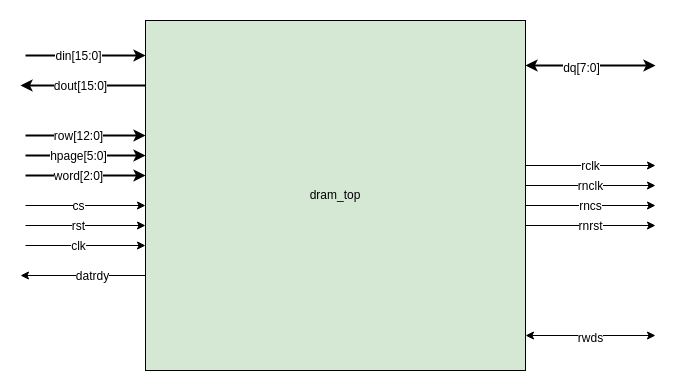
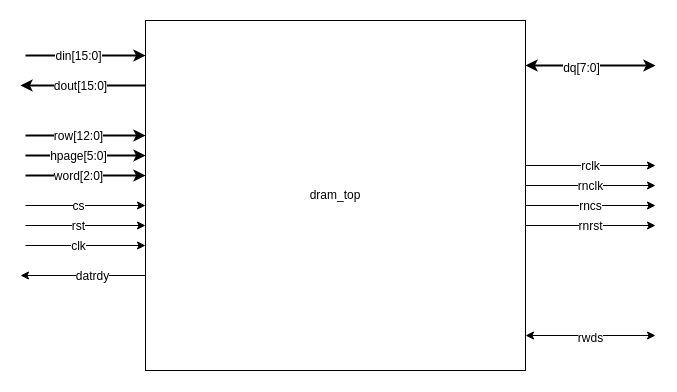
  <mxCell id="0" />
  <mxCell id="1" parent="0" />
- <mxCell id="2" value="dram_top" style="rounded=0;whiteSpace=wrap;html=1;fillColor=#d5e8d4;" vertex="1" parent="1"><mxGeometry x="145" y="20" width="380" height="350" as="geometry" /></mxCell>
+ <mxCell id="2" value="dram_top" style="rounded=0;whiteSpace=wrap;html=1;" vertex="1" parent="1"><mxGeometry x="145" y="20" width="380" height="350" as="geometry" /></mxCell>
  <mxCell id="3" value="" style="endArrow=classic;html=1;strokeWidth=1;" edge="1" parent="1"><mxGeometry width="50" height="50" relative="1" as="geometry"><mxPoint x="525" y="165" as="sourcePoint" /><mxPoint x="655" y="165" as="targetPoint" /></mxGeometry></mxCell>
  <mxCell id="4" value="rclk" style="text;html=1;align=center;verticalAlign=middle;resizable=0;points=[];labelBackgroundColor=#ffffff;" vertex="1" connectable="0" parent="3"><mxGeometry x="-0.308" relative="1" as="geometry"><mxPoint x="19.86" as="offset" /></mxGeometry></mxCell>
  <mxCell id="5" value="" style="endArrow=classic;html=1;strokeWidth=1;" edge="1" parent="1"><mxGeometry width="50" height="50" relative="1" as="geometry"><mxPoint x="525" y="185" as="sourcePoint" /><mxPoint x="655" y="185" as="targetPoint" /></mxGeometry></mxCell>
  <mxCell id="6" value="rnclk" style="text;html=1;align=center;verticalAlign=middle;resizable=0;points=[];labelBackgroundColor=#ffffff;" vertex="1" connectable="0" parent="5"><mxGeometry x="-0.308" relative="1" as="geometry"><mxPoint x="19.86" as="offset" /></mxGeometry></mxCell>
  <mxCell id="7" value="" style="endArrow=classic;html=1;strokeWidth=1;" edge="1" parent="1"><mxGeometry width="50" height="50" relative="1" as="geometry"><mxPoint x="525" y="205" as="sourcePoint" /><mxPoint x="655" y="205" as="targetPoint" /></mxGeometry></mxCell>
  <mxCell id="8" value="rncs" style="text;html=1;align=center;verticalAlign=middle;resizable=0;points=[];labelBackgroundColor=#ffffff;" vertex="1" connectable="0" parent="7"><mxGeometry x="-0.308" relative="1" as="geometry"><mxPoint x="19.86" as="offset" /></mxGeometry></mxCell>
  <mxCell id="9" value="" style="endArrow=classic;html=1;strokeWidth=1;" edge="1" parent="1"><mxGeometry width="50" height="50" relative="1" as="geometry"><mxPoint x="525" y="225" as="sourcePoint" /><mxPoint x="655" y="225" as="targetPoint" /></mxGeometry></mxCell>
  <mxCell id="10" value="rnrst" style="text;html=1;align=center;verticalAlign=middle;resizable=0;points=[];labelBackgroundColor=#ffffff;" vertex="1" connectable="0" parent="9"><mxGeometry x="-0.308" relative="1" as="geometry"><mxPoint x="19.86" as="offset" /></mxGeometry></mxCell>
  <mxCell id="11" value="" style="endArrow=classic;startArrow=classic;html=1;strokeWidth=2;" edge="1" parent="1"><mxGeometry width="50" height="50" relative="1" as="geometry"><mxPoint x="525" y="65" as="sourcePoint" /><mxPoint x="655" y="65" as="targetPoint" /></mxGeometry></mxCell>
  <mxCell id="12" value="dq[7:0]" style="text;html=1;align=center;verticalAlign=middle;resizable=0;points=[];labelBackgroundColor=#ffffff;" vertex="1" connectable="0" parent="11"><mxGeometry x="-0.152" y="-2" relative="1" as="geometry"><mxPoint as="offset" /></mxGeometry></mxCell>
  <mxCell id="13" value="" style="endArrow=classic;startArrow=classic;html=1;strokeWidth=1;" edge="1" parent="1"><mxGeometry width="50" height="50" relative="1" as="geometry"><mxPoint x="525" y="335" as="sourcePoint" /><mxPoint x="655" y="335" as="targetPoint" /></mxGeometry></mxCell>
  <mxCell id="14" value="rwds" style="text;html=1;align=center;verticalAlign=middle;resizable=0;points=[];labelBackgroundColor=#ffffff;" vertex="1" connectable="0" parent="13"><mxGeometry x="-0.152" y="-2" relative="1" as="geometry"><mxPoint x="9.57" as="offset" /></mxGeometry></mxCell>
  <mxCell id="15" value="" style="endArrow=classic;html=1;strokeWidth=2;" edge="1" parent="1"><mxGeometry width="50" height="50" relative="1" as="geometry"><mxPoint x="25" y="55" as="sourcePoint" /><mxPoint x="145" y="55" as="targetPoint" /></mxGeometry></mxCell>
  <mxCell id="16" value="din[15:0]" style="text;html=1;align=center;verticalAlign=middle;resizable=0;points=[];labelBackgroundColor=#ffffff;" vertex="1" connectable="0" parent="15"><mxGeometry x="-0.138" relative="1" as="geometry"><mxPoint as="offset" /></mxGeometry></mxCell>
  <mxCell id="17" value="" style="endArrow=classic;html=1;strokeWidth=2;" edge="1" parent="1"><mxGeometry width="50" height="50" relative="1" as="geometry"><mxPoint x="25" y="135" as="sourcePoint" /><mxPoint x="145" y="135" as="targetPoint" /></mxGeometry></mxCell>
  <mxCell id="18" value="row[12:0]" style="text;html=1;align=center;verticalAlign=middle;resizable=0;points=[];labelBackgroundColor=#ffffff;" vertex="1" connectable="0" parent="17"><mxGeometry x="-0.138" relative="1" as="geometry"><mxPoint as="offset" /></mxGeometry></mxCell>
  <mxCell id="19" value="" style="endArrow=classic;html=1;strokeWidth=2;" edge="1" parent="1"><mxGeometry width="50" height="50" relative="1" as="geometry"><mxPoint x="145" y="85" as="sourcePoint" /><mxPoint x="20" y="85" as="targetPoint" /></mxGeometry></mxCell>
  <mxCell id="20" value="dout[15:0]" style="text;html=1;align=center;verticalAlign=middle;resizable=0;points=[];labelBackgroundColor=#ffffff;" vertex="1" connectable="0" parent="19"><mxGeometry x="-0.138" relative="1" as="geometry"><mxPoint x="-11.29" as="offset" /></mxGeometry></mxCell>
  <mxCell id="21" value="" style="endArrow=classic;html=1;strokeWidth=2;" edge="1" parent="1"><mxGeometry width="50" height="50" relative="1" as="geometry"><mxPoint x="25" y="155" as="sourcePoint" /><mxPoint x="145" y="155" as="targetPoint" /></mxGeometry></mxCell>
  <mxCell id="22" value="hpage[5:0]" style="text;html=1;align=center;verticalAlign=middle;resizable=0;points=[];labelBackgroundColor=#ffffff;" vertex="1" connectable="0" parent="21"><mxGeometry x="-0.138" relative="1" as="geometry"><mxPoint as="offset" /></mxGeometry></mxCell>
  <mxCell id="23" value="" style="endArrow=classic;html=1;strokeWidth=2;" edge="1" parent="1"><mxGeometry width="50" height="50" relative="1" as="geometry"><mxPoint x="25" y="175" as="sourcePoint" /><mxPoint x="145" y="175" as="targetPoint" /></mxGeometry></mxCell>
  <mxCell id="24" value="word[2:0]" style="text;html=1;align=center;verticalAlign=middle;resizable=0;points=[];labelBackgroundColor=#ffffff;" vertex="1" connectable="0" parent="23"><mxGeometry x="-0.138" relative="1" as="geometry"><mxPoint as="offset" /></mxGeometry></mxCell>
  <mxCell id="25" value="" style="endArrow=classic;html=1;strokeWidth=1;" edge="1" parent="1"><mxGeometry width="50" height="50" relative="1" as="geometry"><mxPoint x="25" y="205" as="sourcePoint" /><mxPoint x="145" y="205" as="targetPoint" /></mxGeometry></mxCell>
  <mxCell id="26" value="cs" style="text;html=1;align=center;verticalAlign=middle;resizable=0;points=[];labelBackgroundColor=#ffffff;" vertex="1" connectable="0" parent="25"><mxGeometry x="-0.138" relative="1" as="geometry"><mxPoint as="offset" /></mxGeometry></mxCell>
  <mxCell id="27" value="" style="endArrow=classic;html=1;strokeWidth=1;" edge="1" parent="1"><mxGeometry width="50" height="50" relative="1" as="geometry"><mxPoint x="25" y="225" as="sourcePoint" /><mxPoint x="145" y="225" as="targetPoint" /></mxGeometry></mxCell>
  <mxCell id="28" value="rst" style="text;html=1;align=center;verticalAlign=middle;resizable=0;points=[];labelBackgroundColor=#ffffff;" vertex="1" connectable="0" parent="27"><mxGeometry x="-0.138" relative="1" as="geometry"><mxPoint as="offset" /></mxGeometry></mxCell>
  <mxCell id="29" value="" style="endArrow=classic;html=1;strokeWidth=1;" edge="1" parent="1"><mxGeometry width="50" height="50" relative="1" as="geometry"><mxPoint x="25" y="245" as="sourcePoint" /><mxPoint x="145" y="245" as="targetPoint" /></mxGeometry></mxCell>
  <mxCell id="30" value="clk" style="text;html=1;align=center;verticalAlign=middle;resizable=0;points=[];labelBackgroundColor=#ffffff;" vertex="1" connectable="0" parent="29"><mxGeometry x="-0.138" relative="1" as="geometry"><mxPoint as="offset" /></mxGeometry></mxCell>
  <mxCell id="31" value="" style="endArrow=classic;html=1;strokeWidth=1;" edge="1" parent="1"><mxGeometry width="50" height="50" relative="1" as="geometry"><mxPoint x="145" y="275" as="sourcePoint" /><mxPoint x="20" y="275" as="targetPoint" /></mxGeometry></mxCell>
  <mxCell id="32" value="datrdy" style="text;html=1;align=center;verticalAlign=middle;resizable=0;points=[];labelBackgroundColor=#ffffff;" vertex="1" connectable="0" parent="31"><mxGeometry x="-0.138" relative="1" as="geometry"><mxPoint as="offset" /></mxGeometry></mxCell>
